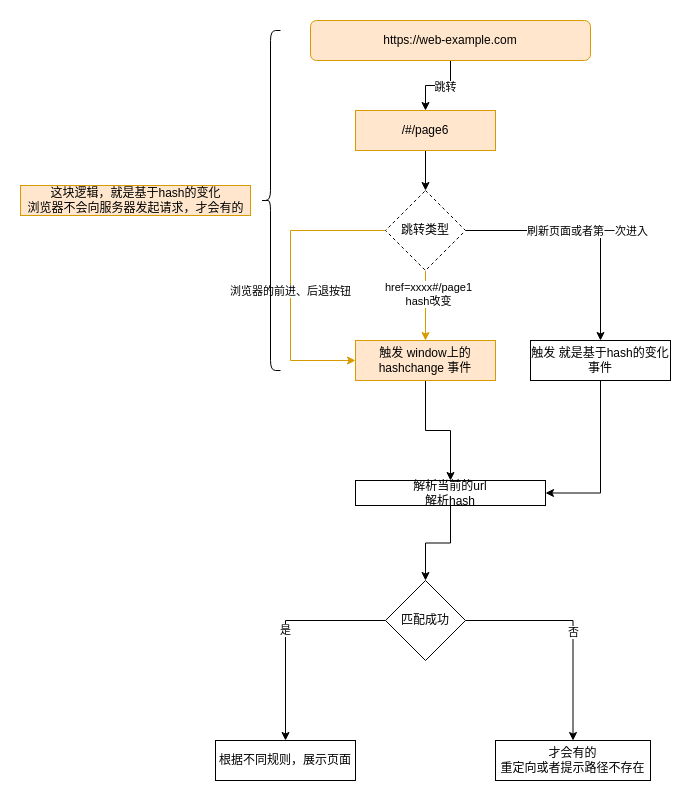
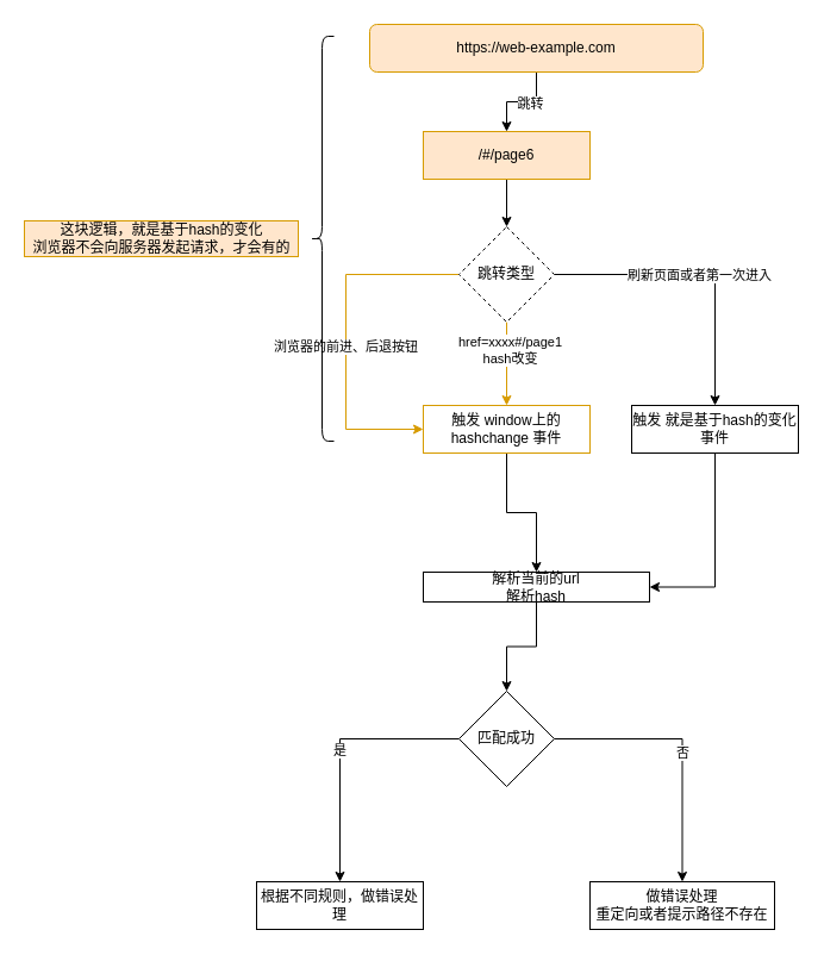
  <mxCell id="0" />
  <mxCell id="1" parent="0" />
  <mxCell id="2" value="" style="edgeStyle=orthogonalEdgeStyle;rounded=0;orthogonalLoop=1;jettySize=auto;html=1;fontColor=default;strokeColor=default;labelBackgroundColor=default;" edge="1" parent="1" source="4" target="6"><mxGeometry relative="1" as="geometry" /></mxCell>
  <mxCell id="3" value="跳转" style="edgeLabel;html=1;align=center;verticalAlign=middle;resizable=0;points=[];fontColor=default;" vertex="1" connectable="0" parent="2"><mxGeometry x="-0.175" y="1" relative="1" as="geometry"><mxPoint as="offset" /></mxGeometry></mxCell>
  <mxCell id="4" value="https://web-example.com" style="rounded=1;whiteSpace=wrap;html=1;fillColor=#ffe6cc;strokeColor=#d79b00;fontColor=default;" vertex="1" parent="1"><mxGeometry x="310" y="20" width="280" height="40" as="geometry" /></mxCell>
  <mxCell id="5" value="" style="edgeStyle=orthogonalEdgeStyle;rounded=0;orthogonalLoop=1;jettySize=auto;html=1;labelBackgroundColor=default;fontColor=default;strokeColor=default;" edge="1" parent="1" source="6" target="13"><mxGeometry relative="1" as="geometry" /></mxCell>
  <mxCell id="6" value="/#/page6" style="rounded=0;whiteSpace=wrap;html=1;strokeColor=#d79b00;fillColor=#ffe6cc;fontColor=default;" vertex="1" parent="1"><mxGeometry x="355" y="110" width="140" height="40" as="geometry" /></mxCell>
  <mxCell id="7" value="" style="edgeStyle=orthogonalEdgeStyle;rounded=0;orthogonalLoop=1;jettySize=auto;html=1;labelBackgroundColor=default;fontColor=default;strokeColor=#d79b00;fillColor=#ffe6cc;" edge="1" parent="1" source="13" target="15"><mxGeometry relative="1" as="geometry" /></mxCell>
  <mxCell id="8" value="href=xxxx#/page1&lt;br&gt;hash改变" style="edgeLabel;html=1;align=center;verticalAlign=middle;resizable=0;points=[];fontColor=default;" vertex="1" connectable="0" parent="7"><mxGeometry x="-0.343" y="2" relative="1" as="geometry"><mxPoint as="offset" /></mxGeometry></mxCell>
  <mxCell id="9" style="edgeStyle=orthogonalEdgeStyle;rounded=0;orthogonalLoop=1;jettySize=auto;html=1;exitX=0;exitY=0.5;exitDx=0;exitDy=0;entryX=0;entryY=0.5;entryDx=0;entryDy=0;labelBackgroundColor=default;fontColor=default;strokeColor=#d79b00;fillColor=#ffe6cc;" edge="1" parent="1" source="13" target="15"><mxGeometry relative="1" as="geometry"><Array as="points"><mxPoint x="290" y="230" /><mxPoint x="290" y="360" /></Array></mxGeometry></mxCell>
  <mxCell id="10" value="浏览器的前进、后退按钮" style="edgeLabel;html=1;align=center;verticalAlign=middle;resizable=0;points=[];fontColor=default;" vertex="1" connectable="0" parent="9"><mxGeometry x="0.069" y="-1" relative="1" as="geometry"><mxPoint as="offset" /></mxGeometry></mxCell>
  <mxCell id="11" style="edgeStyle=orthogonalEdgeStyle;rounded=0;orthogonalLoop=1;jettySize=auto;html=1;exitX=1;exitY=0.5;exitDx=0;exitDy=0;entryX=0.5;entryY=0;entryDx=0;entryDy=0;labelBackgroundColor=default;fontColor=default;strokeColor=default;" edge="1" parent="1" source="13" target="17"><mxGeometry relative="1" as="geometry" /></mxCell>
  <mxCell id="12" value="刷新页面或者第一次进入" style="edgeLabel;html=1;align=center;verticalAlign=middle;resizable=0;points=[];fontColor=default;" vertex="1" connectable="0" parent="11"><mxGeometry x="-0.012" relative="1" as="geometry"><mxPoint as="offset" /></mxGeometry></mxCell>
  <mxCell id="13" value="跳转类型" style="rhombus;whiteSpace=wrap;html=1;fontColor=default;strokeColor=default;fillColor=default;dashed=1;" vertex="1" parent="1"><mxGeometry x="385" y="190" width="80" height="80" as="geometry" /></mxCell>
  <mxCell id="14" value="" style="edgeStyle=orthogonalEdgeStyle;rounded=0;orthogonalLoop=1;jettySize=auto;html=1;labelBackgroundColor=default;fontColor=default;strokeColor=default;" edge="1" parent="1" source="15" target="19"><mxGeometry relative="1" as="geometry" /></mxCell>
- <mxCell id="15" value="触发 window上的hashchange 事件" style="rounded=0;whiteSpace=wrap;html=1;strokeColor=#d79b00;fillColor=#ffe6cc;fontColor=default;" vertex="1" parent="1"><mxGeometry x="355" y="340" width="140" height="40" as="geometry" /></mxCell>
+ <mxCell id="15" value="触发 window上的hashchange 事件" style="rounded=0;whiteSpace=wrap;html=1;strokeColor=#d79b00;fillColor=#ffffff;fontColor=default;" vertex="1" parent="1"><mxGeometry x="355" y="340" width="140" height="40" as="geometry" /></mxCell>
  <mxCell id="16" style="edgeStyle=orthogonalEdgeStyle;rounded=0;orthogonalLoop=1;jettySize=auto;html=1;exitX=0.5;exitY=1;exitDx=0;exitDy=0;entryX=1;entryY=0.5;entryDx=0;entryDy=0;labelBackgroundColor=default;fontColor=default;strokeColor=default;" edge="1" parent="1" source="17" target="19"><mxGeometry relative="1" as="geometry" /></mxCell>
  <mxCell id="17" value="触发 就是基于hash的变化 事件" style="rounded=0;whiteSpace=wrap;html=1;fontColor=default;strokeColor=default;fillColor=default;" vertex="1" parent="1"><mxGeometry x="530" y="340" width="140" height="40" as="geometry" /></mxCell>
  <mxCell id="18" value="" style="edgeStyle=orthogonalEdgeStyle;rounded=0;orthogonalLoop=1;jettySize=auto;html=1;labelBackgroundColor=default;fontColor=default;strokeColor=default;" edge="1" parent="1" source="19" target="23"><mxGeometry relative="1" as="geometry" /></mxCell>
  <mxCell id="19" value="解析当前的url&lt;br&gt;解析hash" style="rounded=0;whiteSpace=wrap;html=1;fontColor=default;strokeColor=default;fillColor=default;" vertex="1" parent="1"><mxGeometry x="355" y="480" width="190" height="25" as="geometry" /></mxCell>
  <mxCell id="20" value="是" style="edgeStyle=orthogonalEdgeStyle;rounded=0;orthogonalLoop=1;jettySize=auto;html=1;exitX=0;exitY=0.5;exitDx=0;exitDy=0;entryX=0.5;entryY=0;entryDx=0;entryDy=0;labelBackgroundColor=default;fontColor=default;strokeColor=default;" edge="1" parent="1" source="23" target="24"><mxGeometry relative="1" as="geometry" /></mxCell>
  <mxCell id="21" style="edgeStyle=orthogonalEdgeStyle;rounded=0;orthogonalLoop=1;jettySize=auto;html=1;exitX=1;exitY=0.5;exitDx=0;exitDy=0;entryX=0.5;entryY=0;entryDx=0;entryDy=0;labelBackgroundColor=default;fontColor=default;strokeColor=default;" edge="1" parent="1" source="23" target="25"><mxGeometry relative="1" as="geometry" /></mxCell>
  <mxCell id="22" value="否" style="edgeLabel;html=1;align=center;verticalAlign=middle;resizable=0;points=[];fontColor=default;labelBackgroundColor=default;" vertex="1" connectable="0" parent="21"><mxGeometry x="0.077" y="3" relative="1" as="geometry"><mxPoint x="-3" y="-4" as="offset" /></mxGeometry></mxCell>
  <mxCell id="23" value="匹配成功" style="rhombus;whiteSpace=wrap;html=1;fontColor=default;strokeColor=default;fillColor=default;" vertex="1" parent="1"><mxGeometry x="385" y="580" width="80" height="80" as="geometry" /></mxCell>
- <mxCell id="24" value="根据不同规则，展示页面" style="rounded=0;whiteSpace=wrap;html=1;fontColor=default;strokeColor=default;fillColor=default;" vertex="1" parent="1"><mxGeometry x="215" y="740" width="140" height="40" as="geometry" /></mxCell>
- <mxCell id="25" value="才会有的&lt;br&gt;重定向或者提示路径不存在" style="rounded=0;whiteSpace=wrap;html=1;fontColor=default;strokeColor=default;fillColor=default;" vertex="1" parent="1"><mxGeometry x="495" y="740" width="155" height="40" as="geometry" /></mxCell>
+ <mxCell id="24" value="根据不同规则，做错误处理" style="rounded=0;whiteSpace=wrap;html=1;fontColor=default;strokeColor=default;fillColor=default;" vertex="1" parent="1"><mxGeometry x="215" y="740" width="140" height="40" as="geometry" /></mxCell>
+ <mxCell id="25" value="做错误处理&lt;br&gt;重定向或者提示路径不存在" style="rounded=0;whiteSpace=wrap;html=1;fontColor=default;strokeColor=default;fillColor=default;" vertex="1" parent="1"><mxGeometry x="495" y="740" width="155" height="40" as="geometry" /></mxCell>
  <mxCell id="26" value="" style="shape=curlyBracket;whiteSpace=wrap;html=1;rounded=1;labelBackgroundColor=default;fontColor=default;strokeColor=default;fillColor=default;" vertex="1" parent="1"><mxGeometry x="260" y="30" width="20" height="340" as="geometry" /></mxCell>
  <mxCell id="27" value="这块逻辑，就是基于hash的变化&lt;br&gt;浏览器不会向服务器发起请求，才会有的&lt;br&gt;" style="text;html=1;align=center;verticalAlign=middle;resizable=0;points=[];autosize=1;strokeColor=#d79b00;fillColor=#ffe6cc;fontColor=default;" vertex="1" parent="1"><mxGeometry x="20" y="185" width="230" height="30" as="geometry" /></mxCell>
